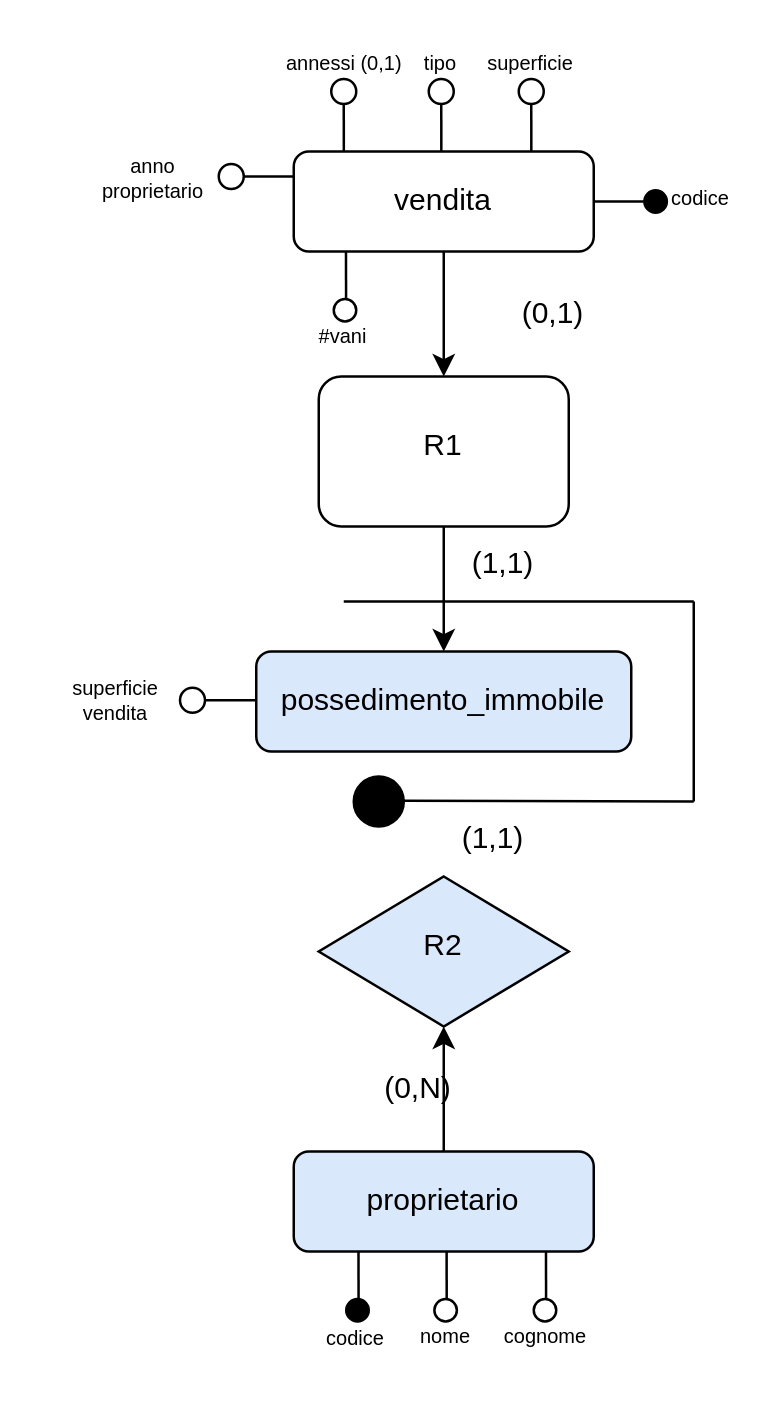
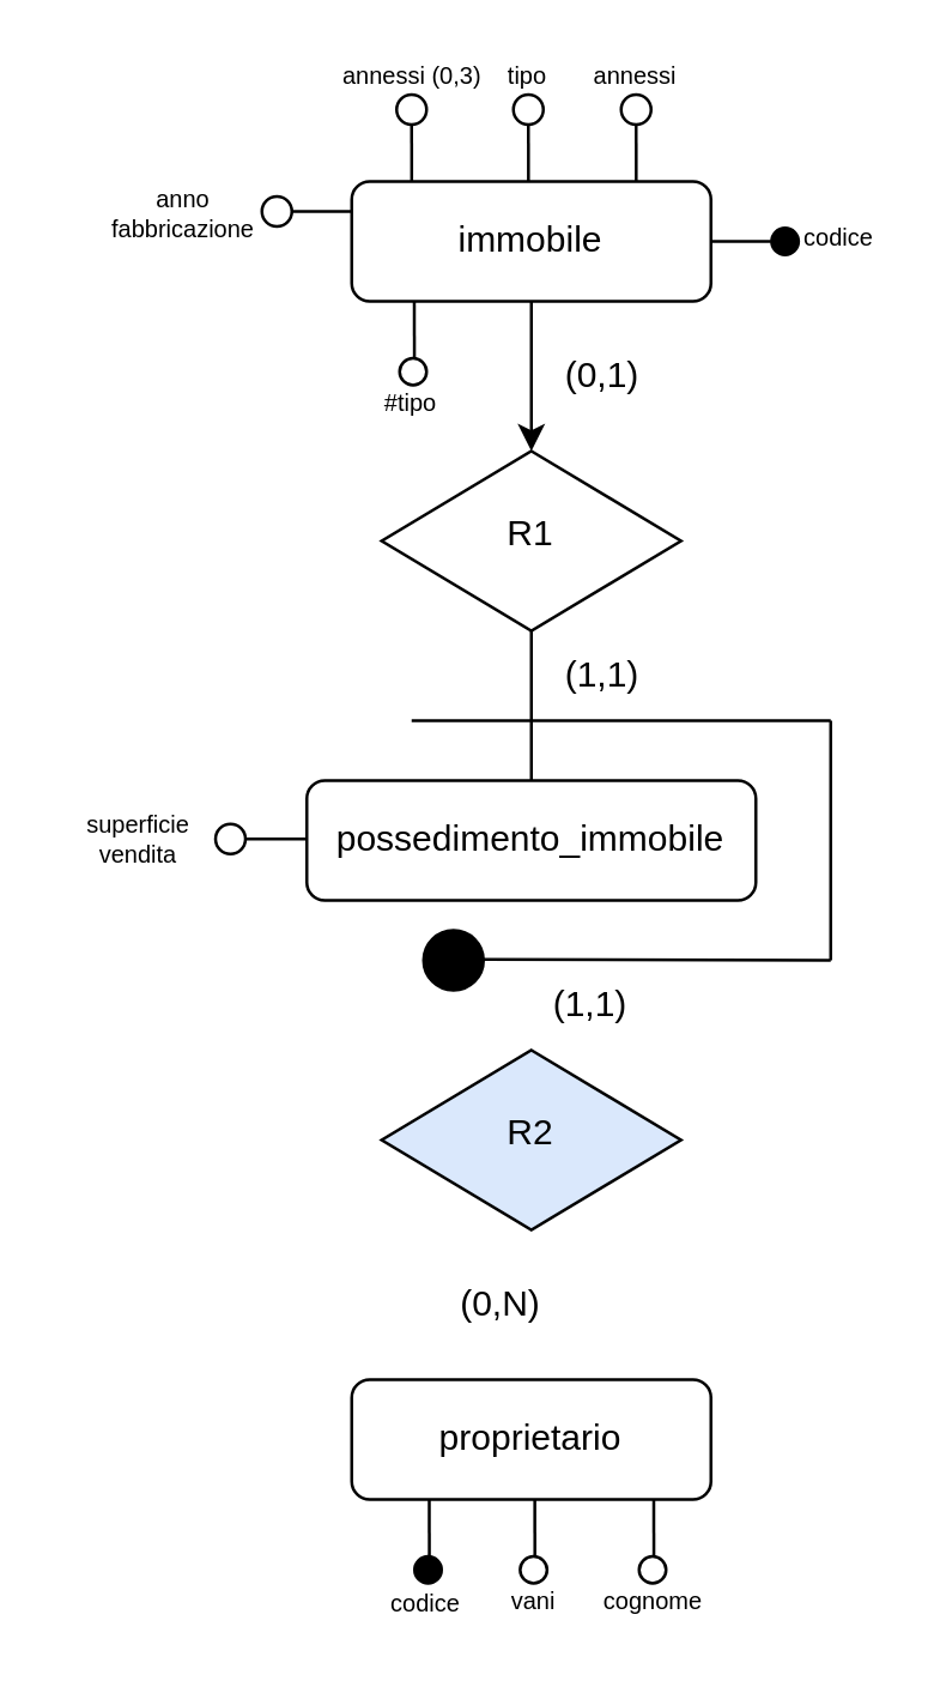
  <mxCell id="0" />
  <mxCell id="1" parent="0" />
  <mxCell id="2" style="edgeStyle=orthogonalEdgeStyle;rounded=0;orthogonalLoop=1;jettySize=auto;html=1;exitX=0.5;exitY=1;exitDx=0;exitDy=0;entryX=0.5;entryY=0;entryDx=0;entryDy=0;" edge="1" parent="1" source="3" target="7"><mxGeometry relative="1" as="geometry" /></mxCell>
- <mxCell id="3" value="vendita" style="rounded=1;whiteSpace=wrap;html=1;fontSize=12;glass=0;strokeWidth=1;shadow=0;" parent="1" vertex="1"><mxGeometry x="117" y="60" width="120" height="40" as="geometry" /></mxCell>
- <mxCell id="4" style="edgeStyle=orthogonalEdgeStyle;rounded=0;orthogonalLoop=1;jettySize=auto;html=1;exitX=0.5;exitY=0;exitDx=0;exitDy=0;entryX=0.5;entryY=1;entryDx=0;entryDy=0;" edge="1" parent="1" source="5" target="9"><mxGeometry relative="1" as="geometry" /></mxCell>
- <mxCell id="5" value="proprietario" style="rounded=1;whiteSpace=wrap;html=1;fontSize=12;glass=0;strokeWidth=1;shadow=0;fillColor=#dae8fc;" parent="1" vertex="1"><mxGeometry x="117" y="460" width="120" height="40" as="geometry" /></mxCell>
- <mxCell id="6" style="edgeStyle=orthogonalEdgeStyle;rounded=0;orthogonalLoop=1;jettySize=auto;html=1;exitX=0.5;exitY=1;exitDx=0;exitDy=0;entryX=0.5;entryY=0;entryDx=0;entryDy=0;" edge="1" parent="1" source="7" target="8"><mxGeometry relative="1" as="geometry" /></mxCell>
- <mxCell id="7" value="R1" style="whiteSpace=wrap;html=1;shadow=0;fontFamily=Helvetica;fontSize=12;align=center;strokeWidth=1;spacing=6;spacingTop=-4;rounded=1;" parent="1" vertex="1"><mxGeometry x="127" y="150" width="100" height="60" as="geometry" /></mxCell>
- <mxCell id="8" value="possedimento_immobile" style="rounded=1;whiteSpace=wrap;html=1;fontSize=12;glass=0;strokeWidth=1;shadow=0;fillColor=#dae8fc;" parent="1" vertex="1"><mxGeometry x="102" y="260" width="150" height="40" as="geometry" /></mxCell>
+ <mxCell id="3" value="immobile" style="rounded=1;whiteSpace=wrap;html=1;fontSize=12;glass=0;strokeWidth=1;shadow=0;" parent="1" vertex="1"><mxGeometry x="117" y="60" width="120" height="40" as="geometry" /></mxCell>
+ <mxCell id="5" value="proprietario" style="rounded=1;whiteSpace=wrap;html=1;fontSize=12;glass=0;strokeWidth=1;shadow=0;" parent="1" vertex="1"><mxGeometry x="117" y="460" width="120" height="40" as="geometry" /></mxCell>
+ <mxCell id="6" style="edgeStyle=orthogonalEdgeStyle;rounded=0;orthogonalLoop=1;jettySize=auto;html=1;exitX=0.5;exitY=1;exitDx=0;exitDy=0;entryX=0.5;entryY=0;entryDx=0;entryDy=0;endArrow=none;" edge="1" parent="1" source="7" target="8"><mxGeometry relative="1" as="geometry" /></mxCell>
+ <mxCell id="7" value="R1" style="rhombus;whiteSpace=wrap;html=1;shadow=0;fontFamily=Helvetica;fontSize=12;align=center;strokeWidth=1;spacing=6;spacingTop=-4;" parent="1" vertex="1"><mxGeometry x="127" y="150" width="100" height="60" as="geometry" /></mxCell>
+ <mxCell id="8" value="possedimento_immobile" style="rounded=1;whiteSpace=wrap;html=1;fontSize=12;glass=0;strokeWidth=1;shadow=0;" parent="1" vertex="1"><mxGeometry x="102" y="260" width="150" height="40" as="geometry" /></mxCell>
  <mxCell id="9" value="R2" style="rhombus;whiteSpace=wrap;html=1;shadow=0;fontFamily=Helvetica;fontSize=12;align=center;strokeWidth=1;spacing=6;spacingTop=-4;fillColor=#dae8fc;" vertex="1" parent="1"><mxGeometry x="127" y="350" width="100" height="60" as="geometry" /></mxCell>
  <mxCell id="10" value="" style="ellipse;whiteSpace=wrap;html=1;aspect=fixed;fillColor=#000000;" vertex="1" parent="1"><mxGeometry x="141" y="310" width="20" height="20" as="geometry" /></mxCell>
  <mxCell id="11" value="" style="endArrow=none;html=1;rounded=0;" edge="1" parent="1"><mxGeometry width="50" height="50" relative="1" as="geometry"><mxPoint x="161" y="319.71" as="sourcePoint" /><mxPoint x="277" y="320" as="targetPoint" /></mxGeometry></mxCell>
  <mxCell id="12" value="(0,N)" style="text;html=1;strokeColor=none;fillColor=none;align=center;verticalAlign=middle;whiteSpace=wrap;rounded=0;" vertex="1" parent="1"><mxGeometry x="137" y="420" width="60" height="30" as="geometry" /></mxCell>
  <mxCell id="13" value="(1,1)" style="text;html=1;strokeColor=none;fillColor=none;align=center;verticalAlign=middle;whiteSpace=wrap;rounded=0;" vertex="1" parent="1"><mxGeometry x="167" y="320" width="60" height="30" as="geometry" /></mxCell>
  <mxCell id="14" value="(1,1)" style="text;html=1;strokeColor=none;fillColor=none;align=center;verticalAlign=middle;whiteSpace=wrap;rounded=0;" vertex="1" parent="1"><mxGeometry x="171" y="210" width="60" height="30" as="geometry" /></mxCell>
  <mxCell id="15" value="" style="endArrow=none;html=1;rounded=0;" edge="1" parent="1"><mxGeometry width="50" height="50" relative="1" as="geometry"><mxPoint x="137" y="240" as="sourcePoint" /><mxPoint x="277" y="240" as="targetPoint" /></mxGeometry></mxCell>
  <mxCell id="16" value="" style="endArrow=none;html=1;rounded=0;" edge="1" parent="1"><mxGeometry width="50" height="50" relative="1" as="geometry"><mxPoint x="277" y="320" as="sourcePoint" /><mxPoint x="277" y="240" as="targetPoint" /></mxGeometry></mxCell>
- <mxCell id="17" value="(0,1)" style="text;html=1;strokeColor=none;fillColor=none;align=center;verticalAlign=middle;whiteSpace=wrap;rounded=0;" vertex="1" parent="1"><mxGeometry x="191" y="110" width="60" height="30" as="geometry" /></mxCell>
+ <mxCell id="17" value="(0,1)" style="text;html=1;strokeColor=none;fillColor=none;align=center;verticalAlign=middle;whiteSpace=wrap;rounded=0;" vertex="1" parent="1"><mxGeometry x="171" y="110" width="60" height="30" as="geometry" /></mxCell>
  <mxCell id="18" value="" style="endArrow=none;html=1;rounded=0;exitX=0;exitY=0.25;exitDx=0;exitDy=0;" edge="1" parent="1" source="3"><mxGeometry width="50" height="50" relative="1" as="geometry"><mxPoint x="77.68" y="99.36" as="sourcePoint" /><mxPoint x="97" y="70" as="targetPoint" /></mxGeometry></mxCell>
  <mxCell id="19" value="" style="ellipse;whiteSpace=wrap;html=1;aspect=fixed;fontSize=8;strokeWidth=1;fillColor=#FFFFFF;" vertex="1" parent="1"><mxGeometry x="87" y="65" width="10" height="10" as="geometry" /></mxCell>
- <mxCell id="20" value="anno&lt;br&gt;proprietario" style="text;html=1;strokeColor=none;fillColor=none;align=center;verticalAlign=middle;whiteSpace=wrap;rounded=0;fontSize=8;" vertex="1" parent="1"><mxGeometry x="36" y="58" width="50" height="25" as="geometry" /></mxCell>
+ <mxCell id="20" value="anno&lt;br&gt;fabbricazione" style="text;html=1;strokeColor=none;fillColor=none;align=center;verticalAlign=middle;whiteSpace=wrap;rounded=0;fontSize=8;" vertex="1" parent="1"><mxGeometry x="36" y="58" width="50" height="25" as="geometry" /></mxCell>
  <mxCell id="21" value="" style="endArrow=none;html=1;rounded=0;exitX=0.167;exitY=0;exitDx=0;exitDy=0;exitPerimeter=0;" edge="1" parent="1" source="3"><mxGeometry width="50" height="50" relative="1" as="geometry"><mxPoint x="137.04" y="60" as="sourcePoint" /><mxPoint x="137" y="41" as="targetPoint" /></mxGeometry></mxCell>
  <mxCell id="22" value="" style="ellipse;whiteSpace=wrap;html=1;aspect=fixed;fontSize=8;strokeWidth=1;fillColor=#FFFFFF;" vertex="1" parent="1"><mxGeometry x="132" y="31" width="10" height="10" as="geometry" /></mxCell>
  <mxCell id="23" value="" style="endArrow=none;html=1;rounded=0;exitX=0.167;exitY=0;exitDx=0;exitDy=0;exitPerimeter=0;" edge="1" parent="1"><mxGeometry width="50" height="50" relative="1" as="geometry"><mxPoint x="176.04" y="60" as="sourcePoint" /><mxPoint x="176" y="41" as="targetPoint" /></mxGeometry></mxCell>
  <mxCell id="24" value="" style="ellipse;whiteSpace=wrap;html=1;aspect=fixed;fontSize=8;strokeWidth=1;fillColor=#FFFFFF;" vertex="1" parent="1"><mxGeometry x="171" y="31" width="10" height="10" as="geometry" /></mxCell>
  <mxCell id="25" value="" style="endArrow=none;html=1;rounded=0;exitX=0.167;exitY=0;exitDx=0;exitDy=0;exitPerimeter=0;" edge="1" parent="1"><mxGeometry width="50" height="50" relative="1" as="geometry"><mxPoint x="212.04" y="60" as="sourcePoint" /><mxPoint x="212" y="41" as="targetPoint" /></mxGeometry></mxCell>
  <mxCell id="26" value="" style="ellipse;whiteSpace=wrap;html=1;aspect=fixed;fontSize=8;strokeWidth=1;fillColor=#FFFFFF;" vertex="1" parent="1"><mxGeometry x="207" y="31" width="10" height="10" as="geometry" /></mxCell>
  <mxCell id="27" value="" style="endArrow=none;html=1;rounded=0;exitX=0.167;exitY=0;exitDx=0;exitDy=0;exitPerimeter=0;" edge="1" parent="1"><mxGeometry width="50" height="50" relative="1" as="geometry"><mxPoint x="137.93" y="119" as="sourcePoint" /><mxPoint x="137.89" y="100" as="targetPoint" /></mxGeometry></mxCell>
  <mxCell id="28" value="" style="ellipse;whiteSpace=wrap;html=1;aspect=fixed;fontSize=8;strokeWidth=1;fillColor=#FFFFFF;" vertex="1" parent="1"><mxGeometry x="133" y="119" width="9" height="9" as="geometry" /></mxCell>
- <mxCell id="29" value="#vani" style="text;html=1;strokeColor=none;fillColor=none;align=center;verticalAlign=middle;whiteSpace=wrap;rounded=0;fontSize=8;" vertex="1" parent="1"><mxGeometry x="127" y="129" width="19.5" height="9" as="geometry" /></mxCell>
+ <mxCell id="29" value="#tipo" style="text;html=1;strokeColor=none;fillColor=none;align=center;verticalAlign=middle;whiteSpace=wrap;rounded=0;fontSize=8;" vertex="1" parent="1"><mxGeometry x="127" y="129" width="19.5" height="9" as="geometry" /></mxCell>
  <mxCell id="30" value="tipo" style="text;html=1;strokeColor=none;fillColor=none;align=center;verticalAlign=middle;whiteSpace=wrap;rounded=0;fontSize=8;" vertex="1" parent="1"><mxGeometry x="166.25" y="20" width="19.5" height="9" as="geometry" /></mxCell>
- <mxCell id="31" value="superficie" style="text;html=1;strokeColor=none;fillColor=none;align=center;verticalAlign=middle;whiteSpace=wrap;rounded=0;fontSize=8;" vertex="1" parent="1"><mxGeometry x="202.25" y="20" width="19.5" height="9" as="geometry" /></mxCell>
- <mxCell id="32" value="annessi (0,1)" style="text;html=1;strokeColor=none;fillColor=none;align=center;verticalAlign=middle;whiteSpace=wrap;rounded=0;fontSize=8;" vertex="1" parent="1"><mxGeometry x="112.88" y="20" width="49.25" height="9" as="geometry" /></mxCell>
+ <mxCell id="31" value="annessi" style="text;html=1;strokeColor=none;fillColor=none;align=center;verticalAlign=middle;whiteSpace=wrap;rounded=0;fontSize=8;" vertex="1" parent="1"><mxGeometry x="202.25" y="20" width="19.5" height="9" as="geometry" /></mxCell>
+ <mxCell id="32" value="annessi (0,3)" style="text;html=1;strokeColor=none;fillColor=none;align=center;verticalAlign=middle;whiteSpace=wrap;rounded=0;fontSize=8;" vertex="1" parent="1"><mxGeometry x="112.88" y="20" width="49.25" height="9" as="geometry" /></mxCell>
  <mxCell id="33" value="" style="endArrow=none;html=1;rounded=0;exitX=0.167;exitY=0;exitDx=0;exitDy=0;exitPerimeter=0;" edge="1" parent="1"><mxGeometry width="50" height="50" relative="1" as="geometry"><mxPoint x="142.93" y="519" as="sourcePoint" /><mxPoint x="142.89" y="500" as="targetPoint" /></mxGeometry></mxCell>
  <mxCell id="34" value="" style="ellipse;whiteSpace=wrap;html=1;aspect=fixed;fontSize=8;strokeWidth=1;fillColor=#000000;" vertex="1" parent="1"><mxGeometry x="138" y="519" width="9" height="9" as="geometry" /></mxCell>
  <mxCell id="35" value="codice" style="text;html=1;strokeColor=none;fillColor=none;align=center;verticalAlign=middle;whiteSpace=wrap;rounded=0;fontSize=8;" vertex="1" parent="1"><mxGeometry x="132" y="530" width="19.5" height="9" as="geometry" /></mxCell>
  <mxCell id="36" value="" style="endArrow=none;html=1;rounded=0;exitX=0.167;exitY=0;exitDx=0;exitDy=0;exitPerimeter=0;" edge="1" parent="1"><mxGeometry width="50" height="50" relative="1" as="geometry"><mxPoint x="178.18" y="519" as="sourcePoint" /><mxPoint x="178.14" y="500" as="targetPoint" /></mxGeometry></mxCell>
  <mxCell id="37" value="" style="ellipse;whiteSpace=wrap;html=1;aspect=fixed;fontSize=8;strokeWidth=1;fillColor=#FFFFFF;" vertex="1" parent="1"><mxGeometry x="173.25" y="519" width="9" height="9" as="geometry" /></mxCell>
- <mxCell id="38" value="nome" style="text;html=1;strokeColor=none;fillColor=none;align=center;verticalAlign=middle;whiteSpace=wrap;rounded=0;fontSize=8;" vertex="1" parent="1"><mxGeometry x="168.25" y="529" width="19.5" height="9" as="geometry" /></mxCell>
+ <mxCell id="38" value="vani" style="text;html=1;strokeColor=none;fillColor=none;align=center;verticalAlign=middle;whiteSpace=wrap;rounded=0;fontSize=8;" vertex="1" parent="1"><mxGeometry x="168.25" y="529" width="19.5" height="9" as="geometry" /></mxCell>
  <mxCell id="39" value="" style="endArrow=none;html=1;rounded=0;exitX=0.167;exitY=0;exitDx=0;exitDy=0;exitPerimeter=0;" edge="1" parent="1"><mxGeometry width="50" height="50" relative="1" as="geometry"><mxPoint x="217.93" y="519" as="sourcePoint" /><mxPoint x="217.89" y="500" as="targetPoint" /></mxGeometry></mxCell>
  <mxCell id="40" value="" style="ellipse;whiteSpace=wrap;html=1;aspect=fixed;fontSize=8;strokeWidth=1;fillColor=#FFFFFF;" vertex="1" parent="1"><mxGeometry x="213" y="519" width="9" height="9" as="geometry" /></mxCell>
  <mxCell id="41" value="cognome" style="text;html=1;strokeColor=none;fillColor=none;align=center;verticalAlign=middle;whiteSpace=wrap;rounded=0;fontSize=8;" vertex="1" parent="1"><mxGeometry x="208" y="529" width="19.5" height="9" as="geometry" /></mxCell>
  <mxCell id="42" value="" style="endArrow=none;html=1;rounded=0;exitX=0.167;exitY=0;exitDx=0;exitDy=0;exitPerimeter=0;" edge="1" parent="1"><mxGeometry width="50" height="50" relative="1" as="geometry"><mxPoint x="257.04" y="80" as="sourcePoint" /><mxPoint x="237" y="80" as="targetPoint" /></mxGeometry></mxCell>
  <mxCell id="43" value="" style="ellipse;whiteSpace=wrap;html=1;aspect=fixed;fontSize=8;strokeWidth=1;fillColor=#000000;" vertex="1" parent="1"><mxGeometry x="257.25" y="75.5" width="9" height="9" as="geometry" /></mxCell>
  <mxCell id="44" value="codice" style="text;html=1;strokeColor=none;fillColor=none;align=center;verticalAlign=middle;whiteSpace=wrap;rounded=0;fontSize=8;" vertex="1" parent="1"><mxGeometry x="270" y="74.5" width="19.5" height="9" as="geometry" /></mxCell>
  <mxCell id="45" value="" style="endArrow=none;html=1;rounded=0;exitX=0;exitY=0.25;exitDx=0;exitDy=0;" edge="1" parent="1"><mxGeometry width="50" height="50" relative="1" as="geometry"><mxPoint x="101.5" y="279.5" as="sourcePoint" /><mxPoint x="81.5" y="279.5" as="targetPoint" /></mxGeometry></mxCell>
  <mxCell id="46" value="" style="ellipse;whiteSpace=wrap;html=1;aspect=fixed;fontSize=8;strokeWidth=1;fillColor=#FFFFFF;" vertex="1" parent="1"><mxGeometry x="71.5" y="274.5" width="10" height="10" as="geometry" /></mxCell>
  <mxCell id="47" value="superficie&lt;br&gt;vendita" style="text;html=1;strokeColor=none;fillColor=none;align=center;verticalAlign=middle;whiteSpace=wrap;rounded=0;fontSize=8;" vertex="1" parent="1"><mxGeometry x="20.5" y="267.5" width="50" height="25" as="geometry" /></mxCell>
